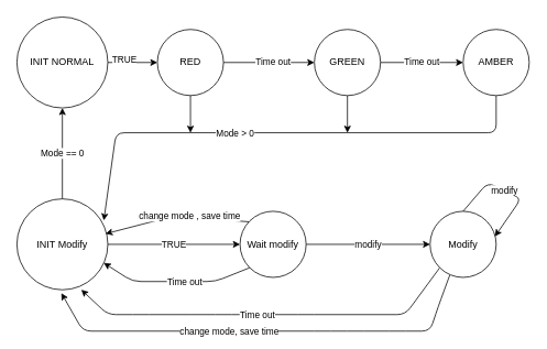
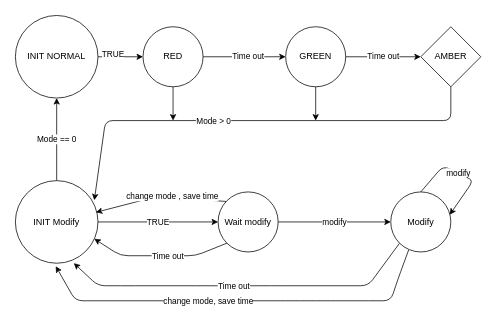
  <mxCell id="0" />
  <mxCell id="1" parent="0" />
  <mxCell id="2" style="edgeStyle=none;html=1;exitX=1;exitY=0.5;exitDx=0;exitDy=0;entryX=0;entryY=0.5;entryDx=0;entryDy=0;" parent="1" source="4" target="7" edge="1"><mxGeometry relative="1" as="geometry" /></mxCell>
  <mxCell id="3" value="TRUE" style="edgeLabel;html=1;align=center;verticalAlign=middle;resizable=0;points=[];" parent="2" vertex="1" connectable="0"><mxGeometry x="-0.366" y="4" relative="1" as="geometry"><mxPoint as="offset" /></mxGeometry></mxCell>
  <mxCell id="4" value="INIT NORMAL" style="ellipse;whiteSpace=wrap;html=1;aspect=fixed;" parent="1" vertex="1"><mxGeometry x="20" y="20" width="110" height="110" as="geometry" /></mxCell>
  <mxCell id="5" value="Time out" style="edgeStyle=none;html=1;exitX=1;exitY=0.5;exitDx=0;exitDy=0;entryX=0;entryY=0.5;entryDx=0;entryDy=0;" parent="1" source="7" target="10" edge="1"><mxGeometry x="0.091" relative="1" as="geometry"><mxPoint as="offset" /></mxGeometry></mxCell>
  <mxCell id="6" style="edgeStyle=none;html=1;exitX=0.5;exitY=1;exitDx=0;exitDy=0;" parent="1" source="7" edge="1"><mxGeometry relative="1" as="geometry"><mxPoint x="230" y="160" as="targetPoint" /></mxGeometry></mxCell>
  <mxCell id="7" value="RED" style="ellipse;whiteSpace=wrap;html=1;aspect=fixed;" parent="1" vertex="1"><mxGeometry x="190" y="35" width="80" height="80" as="geometry" /></mxCell>
  <mxCell id="8" value="Time out" style="edgeStyle=none;html=1;exitX=1;exitY=0.5;exitDx=0;exitDy=0;entryX=0;entryY=0.5;entryDx=0;entryDy=0;" parent="1" source="10" target="13" edge="1"><mxGeometry relative="1" as="geometry"><mxPoint as="offset" /></mxGeometry></mxCell>
  <mxCell id="9" style="edgeStyle=none;html=1;exitX=0.5;exitY=1;exitDx=0;exitDy=0;" parent="1" source="10" edge="1"><mxGeometry relative="1" as="geometry"><mxPoint x="420" y="160" as="targetPoint" /></mxGeometry></mxCell>
  <mxCell id="10" value="GREEN" style="ellipse;whiteSpace=wrap;html=1;aspect=fixed;" parent="1" vertex="1"><mxGeometry x="380" y="35" width="80" height="80" as="geometry" /></mxCell>
  <mxCell id="11" style="edgeStyle=none;html=1;exitX=0.5;exitY=1;exitDx=0;exitDy=0;entryX=0.956;entryY=0.237;entryDx=0;entryDy=0;entryPerimeter=0;" parent="1" source="13" target="16" edge="1"><mxGeometry relative="1" as="geometry"><mxPoint x="600" y="160" as="targetPoint" /><Array as="points"><mxPoint x="600" y="160" /><mxPoint x="140" y="160" /></Array></mxGeometry></mxCell>
  <mxCell id="12" value="Mode &amp;gt; 0" style="edgeLabel;html=1;align=center;verticalAlign=middle;resizable=0;points=[];" parent="11" vertex="1" connectable="0"><mxGeometry x="0.182" relative="1" as="geometry"><mxPoint as="offset" /></mxGeometry></mxCell>
- <mxCell id="13" value="AMBER" style="ellipse;whiteSpace=wrap;html=1;aspect=fixed;" parent="1" vertex="1"><mxGeometry x="560" y="35" width="80" height="80" as="geometry" /></mxCell>
+ <mxCell id="13" value="AMBER" style="rhombus;whiteSpace=wrap;html=1;aspect=fixed;" parent="1" vertex="1"><mxGeometry x="560" y="35" width="80" height="80" as="geometry" /></mxCell>
  <mxCell id="14" value="Mode == 0" style="edgeStyle=none;html=1;exitX=0.5;exitY=0;exitDx=0;exitDy=0;entryX=0.5;entryY=1;entryDx=0;entryDy=0;" parent="1" source="16" target="4" edge="1"><mxGeometry relative="1" as="geometry" /></mxCell>
  <mxCell id="15" value="TRUE" style="edgeStyle=none;html=1;exitX=1;exitY=0.5;exitDx=0;exitDy=0;entryX=0;entryY=0.5;entryDx=0;entryDy=0;" parent="1" source="16" target="20" edge="1"><mxGeometry relative="1" as="geometry" /></mxCell>
  <mxCell id="16" value="INIT Modify" style="ellipse;whiteSpace=wrap;html=1;aspect=fixed;" parent="1" vertex="1"><mxGeometry x="20" y="240" width="110" height="110" as="geometry" /></mxCell>
  <mxCell id="17" value="modify" style="edgeStyle=none;html=1;exitX=1;exitY=0.5;exitDx=0;exitDy=0;entryX=0;entryY=0.5;entryDx=0;entryDy=0;" parent="1" source="20" target="25" edge="1"><mxGeometry relative="1" as="geometry"><mxPoint as="offset" /></mxGeometry></mxCell>
  <mxCell id="18" style="edgeStyle=none;html=1;exitX=0;exitY=1;exitDx=0;exitDy=0;entryX=0.955;entryY=0.704;entryDx=0;entryDy=0;entryPerimeter=0;" parent="1" source="20" target="16" edge="1"><mxGeometry relative="1" as="geometry"><Array as="points"><mxPoint x="260" y="340" /><mxPoint x="200" y="340" /><mxPoint x="160" y="340" /></Array></mxGeometry></mxCell>
  <mxCell id="19" value="Time out" style="edgeLabel;html=1;align=center;verticalAlign=middle;resizable=0;points=[];" parent="18" vertex="1" connectable="0"><mxGeometry x="-0.123" relative="1" as="geometry"><mxPoint as="offset" /></mxGeometry></mxCell>
  <mxCell id="20" value="Wait modify" style="ellipse;whiteSpace=wrap;html=1;aspect=fixed;" parent="1" vertex="1"><mxGeometry x="290" y="255" width="80" height="80" as="geometry" /></mxCell>
  <mxCell id="21" style="edgeStyle=none;html=1;exitX=0.3;exitY=0.96;exitDx=0;exitDy=0;entryX=0.489;entryY=1.036;entryDx=0;entryDy=0;entryPerimeter=0;exitPerimeter=0;" parent="1" source="25" target="16" edge="1"><mxGeometry relative="1" as="geometry"><Array as="points"><mxPoint x="530" y="370" /><mxPoint x="520" y="400" /><mxPoint x="480" y="400" /><mxPoint x="430" y="400" /><mxPoint x="390" y="400" /><mxPoint x="200" y="400" /><mxPoint x="100" y="400" /></Array></mxGeometry></mxCell>
  <mxCell id="22" value="change mode, save time" style="edgeLabel;html=1;align=center;verticalAlign=middle;resizable=0;points=[];" parent="21" vertex="1" connectable="0"><mxGeometry x="0.158" relative="1" as="geometry"><mxPoint as="offset" /></mxGeometry></mxCell>
  <mxCell id="23" style="edgeStyle=none;html=1;exitX=0;exitY=1;exitDx=0;exitDy=0;entryX=0.708;entryY=0.999;entryDx=0;entryDy=0;entryPerimeter=0;" parent="1" source="25" target="16" edge="1"><mxGeometry relative="1" as="geometry"><Array as="points"><mxPoint x="490" y="380" /><mxPoint x="370" y="380" /><mxPoint x="270" y="380" /><mxPoint x="220" y="380" /><mxPoint x="170" y="380" /><mxPoint x="130" y="380" /></Array></mxGeometry></mxCell>
  <mxCell id="24" value="Time out" style="edgeLabel;html=1;align=center;verticalAlign=middle;resizable=0;points=[];" parent="23" vertex="1" connectable="0"><mxGeometry x="0.055" relative="1" as="geometry"><mxPoint as="offset" /></mxGeometry></mxCell>
  <mxCell id="25" value="Modify" style="ellipse;whiteSpace=wrap;html=1;aspect=fixed;" parent="1" vertex="1"><mxGeometry x="520" y="255" width="80" height="80" as="geometry" /></mxCell>
  <mxCell id="26" value="change mode , save time" style="edgeStyle=none;html=1;exitX=0;exitY=0;exitDx=0;exitDy=0;startArrow=none;" parent="1" edge="1"><mxGeometry x="-0.188" y="-1" relative="1" as="geometry"><Array as="points"><mxPoint x="209" y="261" /></Array><mxPoint as="offset" /><mxPoint x="300.716" y="267.716" as="sourcePoint" /><mxPoint x="127.24" y="282.197" as="targetPoint" /></mxGeometry></mxCell>
  <mxCell id="27" value="modify" style="edgeStyle=none;html=1;exitX=0.5;exitY=0;exitDx=0;exitDy=0;entryX=0.981;entryY=0.381;entryDx=0;entryDy=0;entryPerimeter=0;" parent="1" source="25" target="25" edge="1"><mxGeometry x="-0.065" relative="1" as="geometry"><Array as="points"><mxPoint x="590" y="220" /><mxPoint x="610" y="230" /><mxPoint x="630" y="240" /></Array><mxPoint as="offset" /></mxGeometry></mxCell>
